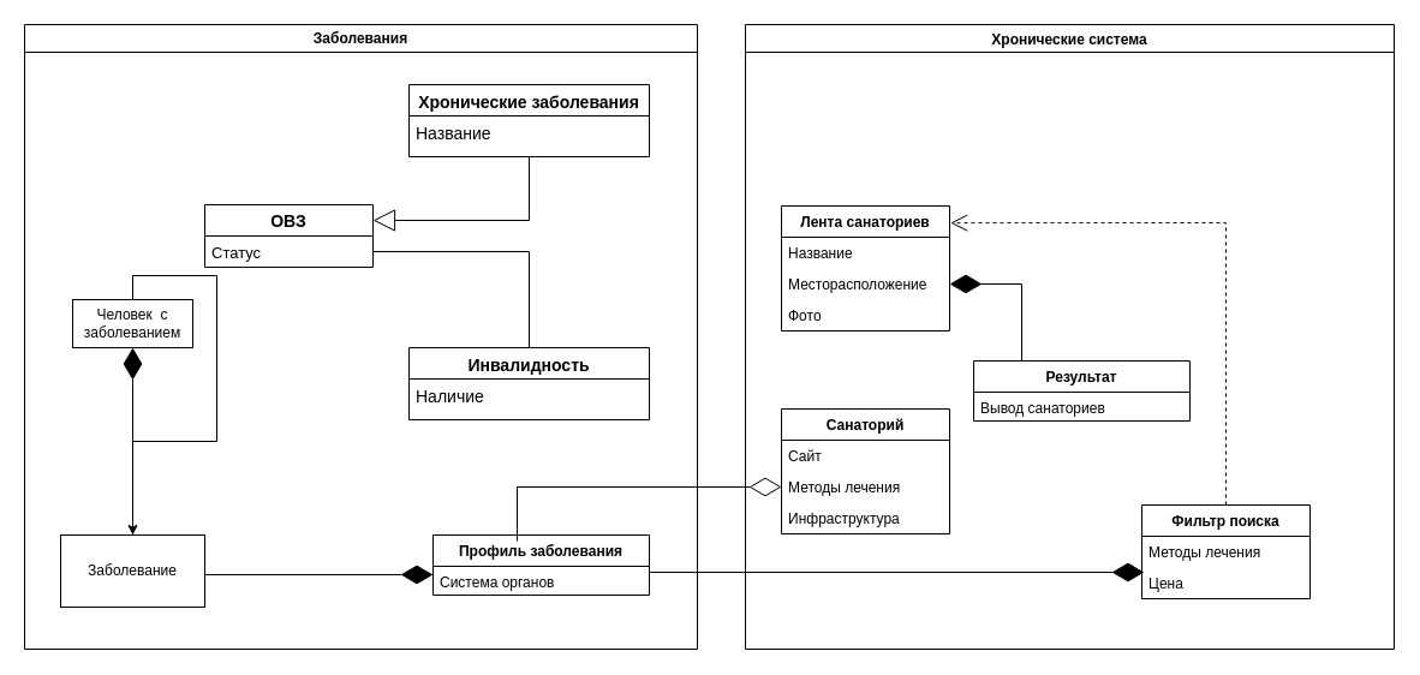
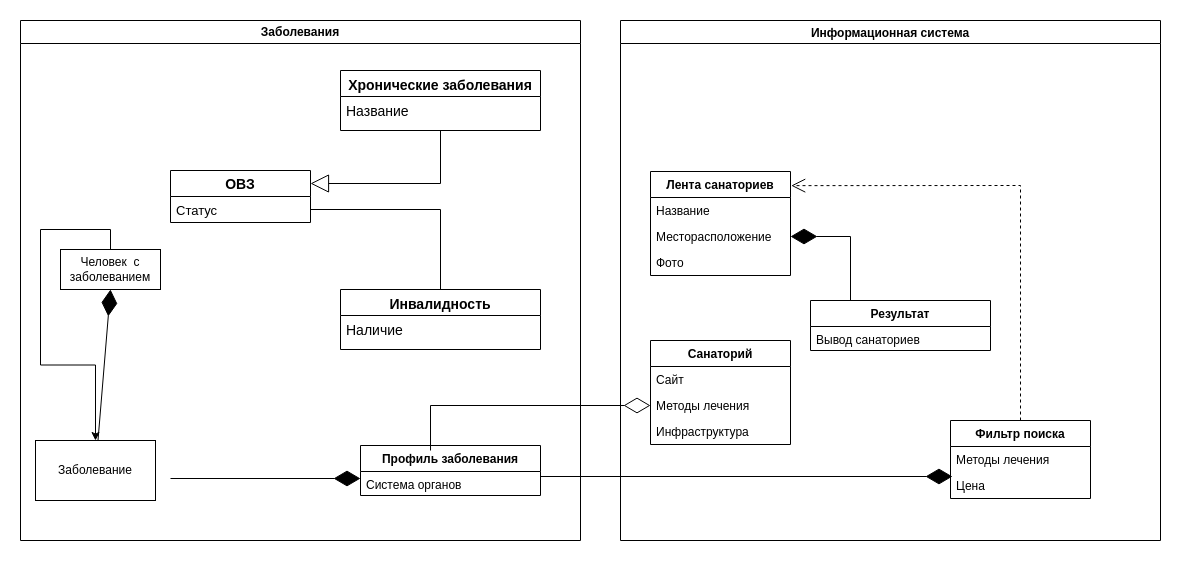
  <mxCell id="0" />
  <mxCell id="1" parent="0" />
- <mxCell id="2" value="Хронические система" style="swimlane;fillColor=#FFFFFF;" parent="1" vertex="1"><mxGeometry x="620" y="20" width="540" height="520" as="geometry" /></mxCell>
+ <mxCell id="2" value="Информационная система" style="swimlane;fillColor=#FFFFFF;" parent="1" vertex="1"><mxGeometry x="620" y="20" width="540" height="520" as="geometry" /></mxCell>
  <mxCell id="3" value="Результат" style="swimlane;fontStyle=1;align=center;verticalAlign=top;childLayout=stackLayout;horizontal=1;startSize=26;horizontalStack=0;resizeParent=1;resizeParentMax=0;resizeLast=0;collapsible=1;marginBottom=0;" parent="2" vertex="1"><mxGeometry x="190" y="280" width="180" height="50" as="geometry" /></mxCell>
  <mxCell id="4" value="Вывод санаториев" style="text;strokeColor=none;fillColor=none;align=left;verticalAlign=top;spacingLeft=4;spacingRight=4;overflow=hidden;rotatable=0;points=[[0,0.5],[1,0.5]];portConstraint=eastwest;" parent="3" vertex="1"><mxGeometry y="26" width="180" height="24" as="geometry" /></mxCell>
  <mxCell id="5" value="" style="line;strokeWidth=1;fillColor=none;align=left;verticalAlign=middle;spacingTop=-1;spacingLeft=3;spacingRight=3;rotatable=0;labelPosition=right;points=[];portConstraint=eastwest;strokeColor=inherit;" parent="3" vertex="1"><mxGeometry y="50" width="180" as="geometry" /></mxCell>
  <mxCell id="6" value="Фильтр поиска" style="swimlane;fontStyle=1;childLayout=stackLayout;horizontal=1;startSize=26;fillColor=none;horizontalStack=0;resizeParent=1;resizeParentMax=0;resizeLast=0;collapsible=1;marginBottom=0;" parent="2" vertex="1"><mxGeometry x="330" y="400" width="140" height="78" as="geometry" /></mxCell>
  <mxCell id="7" value="Методы лечения" style="text;strokeColor=none;fillColor=none;align=left;verticalAlign=top;spacingLeft=4;spacingRight=4;overflow=hidden;rotatable=0;points=[[0,0.5],[1,0.5]];portConstraint=eastwest;" parent="6" vertex="1"><mxGeometry y="26" width="140" height="26" as="geometry" /></mxCell>
  <mxCell id="8" value="Цена" style="text;strokeColor=none;fillColor=none;align=left;verticalAlign=top;spacingLeft=4;spacingRight=4;overflow=hidden;rotatable=0;points=[[0,0.5],[1,0.5]];portConstraint=eastwest;" parent="6" vertex="1"><mxGeometry y="52" width="140" height="26" as="geometry" /></mxCell>
  <mxCell id="9" value="Лента санаториев" style="swimlane;fontStyle=1;childLayout=stackLayout;horizontal=1;startSize=26;fillColor=none;horizontalStack=0;resizeParent=1;resizeParentMax=0;resizeLast=0;collapsible=1;marginBottom=0;strokeColor=rgb(0, 0, 0);fontColor=rgb(0, 0, 0);" parent="2" vertex="1"><mxGeometry x="30" y="151" width="140" height="104" as="geometry" /></mxCell>
  <mxCell id="10" value="Название" style="text;strokeColor=none;fillColor=none;align=left;verticalAlign=top;spacingLeft=4;spacingRight=4;overflow=hidden;rotatable=0;points=[[0,0.5],[1,0.5]];portConstraint=eastwest;" parent="9" vertex="1"><mxGeometry y="26" width="140" height="26" as="geometry" /></mxCell>
  <mxCell id="11" value="Месторасположение" style="text;strokeColor=none;fillColor=none;align=left;verticalAlign=top;spacingLeft=4;spacingRight=4;overflow=hidden;rotatable=0;points=[[0,0.5],[1,0.5]];portConstraint=eastwest;" parent="9" vertex="1"><mxGeometry y="52" width="140" height="26" as="geometry" /></mxCell>
  <mxCell id="12" value="Фото" style="text;strokeColor=none;fillColor=none;align=left;verticalAlign=top;spacingLeft=4;spacingRight=4;overflow=hidden;rotatable=0;points=[[0,0.5],[1,0.5]];portConstraint=eastwest;" parent="9" vertex="1"><mxGeometry y="78" width="140" height="26" as="geometry" /></mxCell>
  <mxCell id="13" value="Санаторий" style="swimlane;fontStyle=1;childLayout=stackLayout;horizontal=1;startSize=26;fillColor=none;horizontalStack=0;resizeParent=1;resizeParentMax=0;resizeLast=0;collapsible=1;marginBottom=0;strokeColor=rgb(0, 0, 0);fontColor=rgb(0, 0, 0);" parent="2" vertex="1"><mxGeometry x="30" y="320" width="140" height="104" as="geometry" /></mxCell>
  <mxCell id="14" value="Сайт" style="text;strokeColor=none;fillColor=none;align=left;verticalAlign=top;spacingLeft=4;spacingRight=4;overflow=hidden;rotatable=0;points=[[0,0.5],[1,0.5]];portConstraint=eastwest;" parent="13" vertex="1"><mxGeometry y="26" width="140" height="26" as="geometry" /></mxCell>
  <mxCell id="15" value="Методы лечения" style="text;strokeColor=none;fillColor=none;align=left;verticalAlign=top;spacingLeft=4;spacingRight=4;overflow=hidden;rotatable=0;points=[[0,0.5],[1,0.5]];portConstraint=eastwest;" parent="13" vertex="1"><mxGeometry y="52" width="140" height="26" as="geometry" /></mxCell>
  <mxCell id="16" value="Инфраструктура" style="text;strokeColor=none;fillColor=none;align=left;verticalAlign=top;spacingLeft=4;spacingRight=4;overflow=hidden;rotatable=0;points=[[0,0.5],[1,0.5]];portConstraint=eastwest;" parent="13" vertex="1"><mxGeometry y="78" width="140" height="26" as="geometry" /></mxCell>
  <mxCell id="17" value="" style="endArrow=diamondThin;endFill=1;endSize=24;html=1;rounded=0;entryX=1;entryY=0.5;entryDx=0;entryDy=0;" parent="2" target="11" edge="1"><mxGeometry width="160" relative="1" as="geometry"><mxPoint x="230" y="280" as="sourcePoint" /><mxPoint x="210" y="74" as="targetPoint" /><Array as="points"><mxPoint x="230" y="216" /></Array></mxGeometry></mxCell>
  <mxCell id="18" value="" style="endArrow=open;endFill=1;endSize=12;html=1;rounded=0;exitX=0.5;exitY=0;exitDx=0;exitDy=0;entryX=1.005;entryY=0.136;entryDx=0;entryDy=0;entryPerimeter=0;dashed=1;" edge="1" parent="2" source="6" target="9"><mxGeometry width="160" relative="1" as="geometry"><mxPoint x="310" y="202.5" as="sourcePoint" /><mxPoint x="400" y="200" as="targetPoint" /><Array as="points"><mxPoint x="400" y="165" /></Array></mxGeometry></mxCell>
  <mxCell id="19" value="Заболевания" style="swimlane;whiteSpace=wrap;html=1;" parent="1" vertex="1"><mxGeometry x="20" y="20" width="560" height="520" as="geometry" /></mxCell>
- <mxCell id="20" value="Заболевание" style="rounded=0;whiteSpace=wrap;html=1;" parent="19" vertex="1"><mxGeometry x="30" y="425" width="120" height="60" as="geometry" /></mxCell>
+ <mxCell id="20" value="Заболевание" style="rounded=0;whiteSpace=wrap;html=1;" parent="19" vertex="1"><mxGeometry x="15" y="420" width="120" height="60" as="geometry" /></mxCell>
  <mxCell id="21" value="Человек&amp;nbsp; с заболеванием" style="whiteSpace=wrap;html=1;align=center;" parent="19" vertex="1"><mxGeometry x="40" y="229" width="100" height="40" as="geometry" /></mxCell>
  <mxCell id="22" value="" style="endArrow=diamondThin;endFill=1;endSize=24;html=1;rounded=0;" parent="19" source="20" edge="1"><mxGeometry width="160" relative="1" as="geometry"><mxPoint x="80" y="349" as="sourcePoint" /><mxPoint x="90" y="269" as="targetPoint" /></mxGeometry></mxCell>
  <mxCell id="23" value="" style="endArrow=none;endSize=16;endFill=0;html=1;rounded=0;fontSize=13;exitX=0.5;exitY=0;exitDx=0;exitDy=0;entryX=1;entryY=0.5;entryDx=0;entryDy=0;" parent="19" source="31" target="25" edge="1"><mxGeometry width="160" relative="1" as="geometry"><mxPoint x="350" y="262" as="sourcePoint" /><mxPoint x="300" y="200" as="targetPoint" /><Array as="points"><mxPoint x="420" y="189" /></Array></mxGeometry></mxCell>
  <mxCell id="24" value="ОВЗ" style="swimlane;fontStyle=1;childLayout=stackLayout;horizontal=1;startSize=26;fillColor=none;horizontalStack=0;resizeParent=1;resizeParentMax=0;resizeLast=0;collapsible=1;marginBottom=0;fontSize=14;" parent="19" vertex="1"><mxGeometry x="150" y="150" width="140" height="52" as="geometry" /></mxCell>
  <mxCell id="25" value="Статус" style="text;strokeColor=none;fillColor=none;align=left;verticalAlign=top;spacingLeft=4;spacingRight=4;overflow=hidden;rotatable=0;points=[[0,0.5],[1,0.5]];portConstraint=eastwest;fontSize=13;" parent="24" vertex="1"><mxGeometry y="26" width="140" height="26" as="geometry" /></mxCell>
  <mxCell id="26" value="" style="edgeStyle=orthogonalEdgeStyle;rounded=0;orthogonalLoop=1;jettySize=auto;html=1;fontSize=14;exitX=0.5;exitY=0;exitDx=0;exitDy=0;" parent="19" source="21" target="20" edge="1"><mxGeometry relative="1" as="geometry"><mxPoint x="110" y="170" as="sourcePoint" /></mxGeometry></mxCell>
  <mxCell id="27" value="" style="endArrow=block;endSize=16;endFill=0;html=1;rounded=0;fontSize=13;entryX=1;entryY=0.25;entryDx=0;entryDy=0;" parent="19" target="24" edge="1"><mxGeometry width="160" relative="1" as="geometry"><mxPoint x="420" y="110" as="sourcePoint" /><mxPoint x="290" y="165.714" as="targetPoint" /><Array as="points"><mxPoint x="420" y="163" /></Array></mxGeometry></mxCell>
  <mxCell id="28" value="Хронические заболевания" style="swimlane;fontStyle=1;align=center;verticalAlign=top;childLayout=stackLayout;horizontal=1;startSize=26;horizontalStack=0;resizeParent=1;resizeParentMax=0;resizeLast=0;collapsible=1;marginBottom=0;fontSize=14;" parent="19" vertex="1"><mxGeometry x="320" y="50" width="200" height="60" as="geometry" /></mxCell>
  <mxCell id="29" value="Название" style="text;strokeColor=none;fillColor=none;align=left;verticalAlign=top;spacingLeft=4;spacingRight=4;overflow=hidden;rotatable=0;points=[[0,0.5],[1,0.5]];portConstraint=eastwest;fontSize=14;" parent="28" vertex="1"><mxGeometry y="26" width="200" height="34" as="geometry" /></mxCell>
  <mxCell id="30" value="" style="line;strokeWidth=1;fillColor=none;align=left;verticalAlign=middle;spacingTop=-1;spacingLeft=3;spacingRight=3;rotatable=0;labelPosition=right;points=[];portConstraint=eastwest;strokeColor=inherit;fontSize=14;" parent="28" vertex="1"><mxGeometry y="60" width="200" as="geometry" /></mxCell>
  <mxCell id="31" value="Инвалидность" style="swimlane;fontStyle=1;align=center;verticalAlign=top;childLayout=stackLayout;horizontal=1;startSize=26;horizontalStack=0;resizeParent=1;resizeParentMax=0;resizeLast=0;collapsible=1;marginBottom=0;fontSize=14;" parent="19" vertex="1"><mxGeometry x="320" y="269" width="200" height="60" as="geometry" /></mxCell>
  <mxCell id="32" value="Наличие" style="text;strokeColor=none;fillColor=none;align=left;verticalAlign=top;spacingLeft=4;spacingRight=4;overflow=hidden;rotatable=0;points=[[0,0.5],[1,0.5]];portConstraint=eastwest;fontSize=14;" parent="31" vertex="1"><mxGeometry y="26" width="200" height="34" as="geometry" /></mxCell>
  <mxCell id="33" value="" style="line;strokeWidth=1;fillColor=none;align=left;verticalAlign=middle;spacingTop=-1;spacingLeft=3;spacingRight=3;rotatable=0;labelPosition=right;points=[];portConstraint=eastwest;strokeColor=inherit;fontSize=14;" parent="31" vertex="1"><mxGeometry y="60" width="200" as="geometry" /></mxCell>
  <mxCell id="34" value="" style="endArrow=diamondThin;endFill=1;endSize=24;html=1;rounded=0;" parent="19" edge="1"><mxGeometry width="160" relative="1" as="geometry"><mxPoint x="150" y="458" as="sourcePoint" /><mxPoint x="340" y="458" as="targetPoint" /></mxGeometry></mxCell>
  <mxCell id="35" value="Профиль заболевания" style="swimlane;fontStyle=1;align=center;verticalAlign=top;childLayout=stackLayout;horizontal=1;startSize=26;horizontalStack=0;resizeParent=1;resizeParentMax=0;resizeLast=0;collapsible=1;marginBottom=0;" parent="19" vertex="1"><mxGeometry x="340" y="425" width="180" height="50" as="geometry" /></mxCell>
  <mxCell id="36" value="Система органов" style="text;strokeColor=none;fillColor=none;align=left;verticalAlign=top;spacingLeft=4;spacingRight=4;overflow=hidden;rotatable=0;points=[[0,0.5],[1,0.5]];portConstraint=eastwest;" parent="35" vertex="1"><mxGeometry y="26" width="180" height="24" as="geometry" /></mxCell>
  <mxCell id="37" value="" style="line;strokeWidth=1;fillColor=none;align=left;verticalAlign=middle;spacingTop=-1;spacingLeft=3;spacingRight=3;rotatable=0;labelPosition=right;points=[];portConstraint=eastwest;strokeColor=inherit;" parent="35" vertex="1"><mxGeometry y="50" width="180" as="geometry" /></mxCell>
  <mxCell id="38" value="" style="endArrow=diamondThin;endFill=0;endSize=24;html=1;rounded=0;entryX=0;entryY=0.5;entryDx=0;entryDy=0;exitX=0.389;exitY=0.1;exitDx=0;exitDy=0;exitPerimeter=0;" parent="1" source="35" target="15" edge="1"><mxGeometry width="160" relative="1" as="geometry"><mxPoint x="430" y="440" as="sourcePoint" /><mxPoint x="650" y="390" as="targetPoint" /><Array as="points"><mxPoint x="430" y="405" /></Array></mxGeometry></mxCell>
  <mxCell id="39" value="" style="endArrow=diamondThin;endFill=1;endSize=24;html=1;rounded=0;entryX=0.014;entryY=0.154;entryDx=0;entryDy=0;entryPerimeter=0;" parent="1" target="8" edge="1"><mxGeometry width="160" relative="1" as="geometry"><mxPoint x="540" y="476" as="sourcePoint" /><mxPoint x="950" y="470" as="targetPoint" /></mxGeometry></mxCell>
